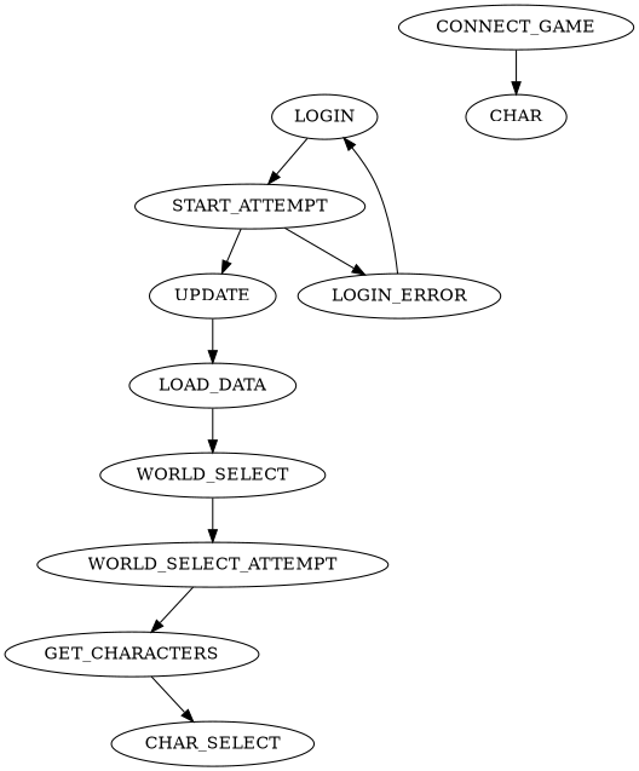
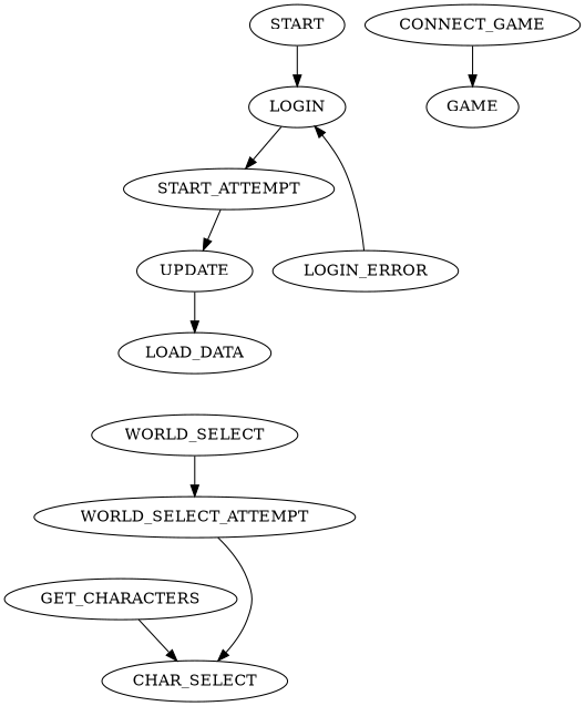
  digraph {
+   START
    LOGIN
    n3 [label=START_ATTEMPT]
    UPDATE
    LOGIN_ERROR
    LOAD_DATA
    WORLD_SELECT
    WORLD_SELECT_ATTEMPT
    GET_CHARACTERS
    CHAR_SELECT
    CONNECT_GAME
-   GAME [label=CHAR]
+   GAME
+   START -> LOGIN
    LOGIN -> n3
    n3 -> UPDATE
-   n3 -> LOGIN_ERROR
    UPDATE -> LOAD_DATA
    LOGIN_ERROR -> LOGIN
-   LOAD_DATA -> WORLD_SELECT
    WORLD_SELECT -> WORLD_SELECT_ATTEMPT
-   WORLD_SELECT_ATTEMPT -> GET_CHARACTERS
+   WORLD_SELECT_ATTEMPT -> CHAR_SELECT
    GET_CHARACTERS -> CHAR_SELECT
    CONNECT_GAME -> GAME
  }
